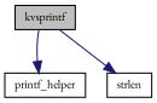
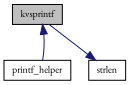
  digraph {
    fontname="EB Garamond"
    rankdir=TB
    node [color=black fillcolor=white fontname="EB Garamond" fontsize=10 shape=record style=filled]
    edge [color=midnightblue fontname="EB Garamond" fontsize=10 labelfontname=Helvetica labelfontsize=10 style=solid]
    n1 [fillcolor=grey75 fontcolor=black height=0.2 label=kvsprintf width=0.4]
    n2 [height=0.2 label=printf_helper width=0.4]
    n3 [height=0.2 label=strlen width=0.4]
-   n1 -> n2
+   n2 -> n1
    n1 -> n3
  }
